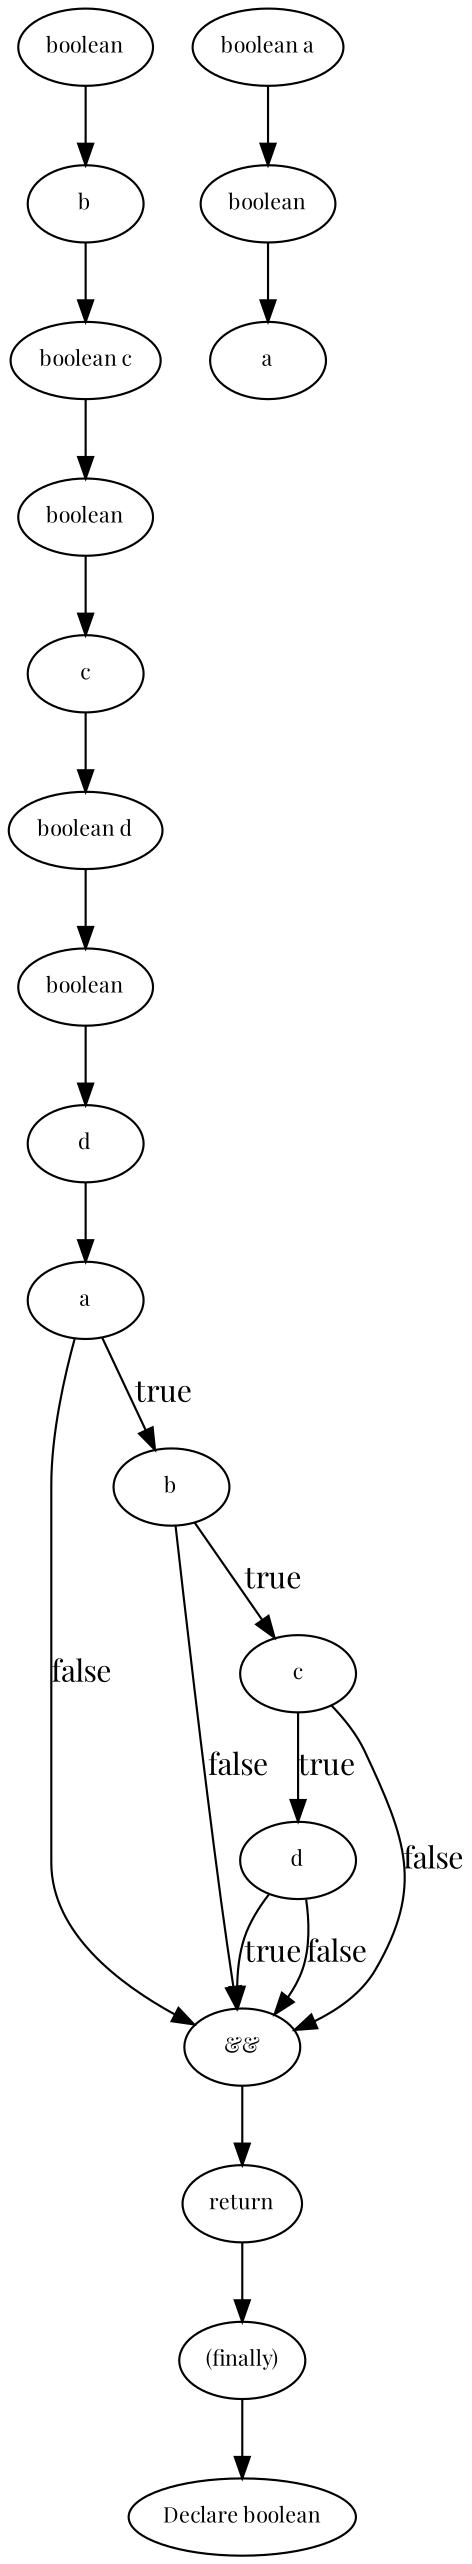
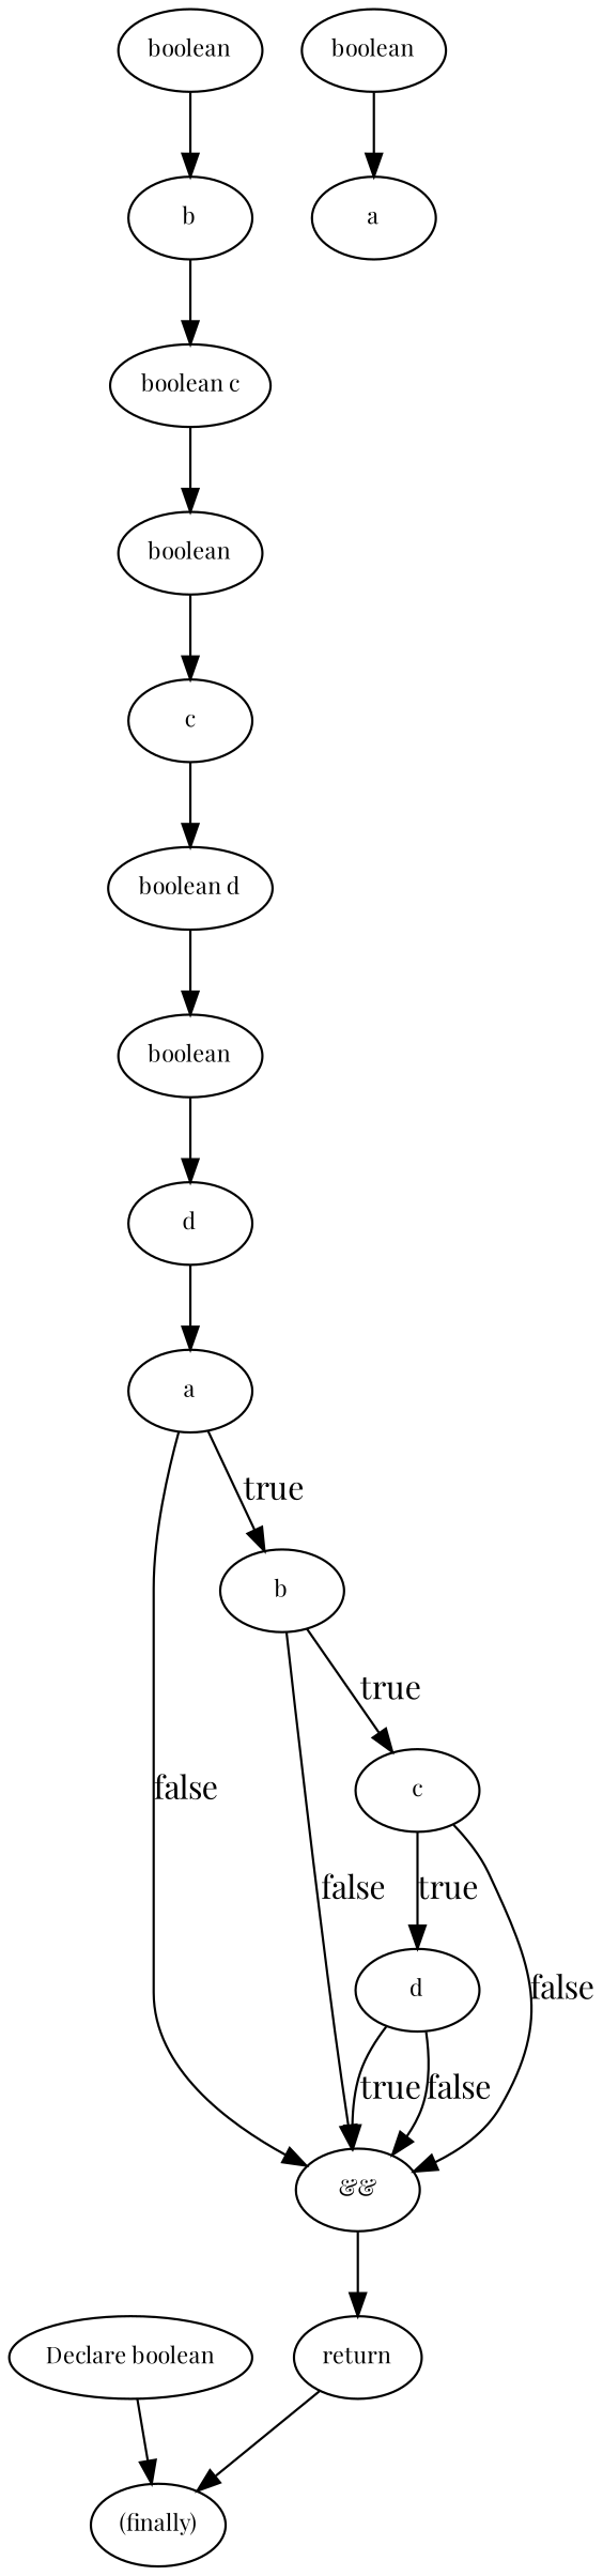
  digraph {
    fontname="Playfair Display"
    node [fontname="Playfair Display" fontsize=10]
    edge [fontname="Playfair Display"]
    n1 [label=d]
    n2 [label="&&"]
    n3 [label=return]
    n4 [label=c]
    n5 [label=b]
    n6 [label=a]
    n7 [label="(finally)"]
    n8 [label="Declare boolean"]
    n9 [label=d]
    n10 [label=boolean]
    n11 [label="boolean d"]
    n12 [label=c]
    n13 [label=boolean]
    n14 [label="boolean c"]
    n15 [label=b]
    n16 [label=boolean]
    n17 [label=a]
    n18 [label=boolean]
-   n19 [label="boolean a"]
    n1 -> n2 [label=true]
    n1 -> n2 [label=false]
    n2 -> n3
    n3 -> n7
    n4 -> n1 [label=true]
    n4 -> n2 [label=false]
    n5 -> n2 [label=false]
    n5 -> n4 [label=true]
    n6 -> n2 [label=false]
    n6 -> n5 [label=true]
-   n7 -> n8
+   n8 -> n7
    n9 -> n6
    n10 -> n9
    n11 -> n10
    n12 -> n11
    n13 -> n12
    n14 -> n13
    n15 -> n14
    n16 -> n15
    n18 -> n17
-   n19 -> n18
  }
